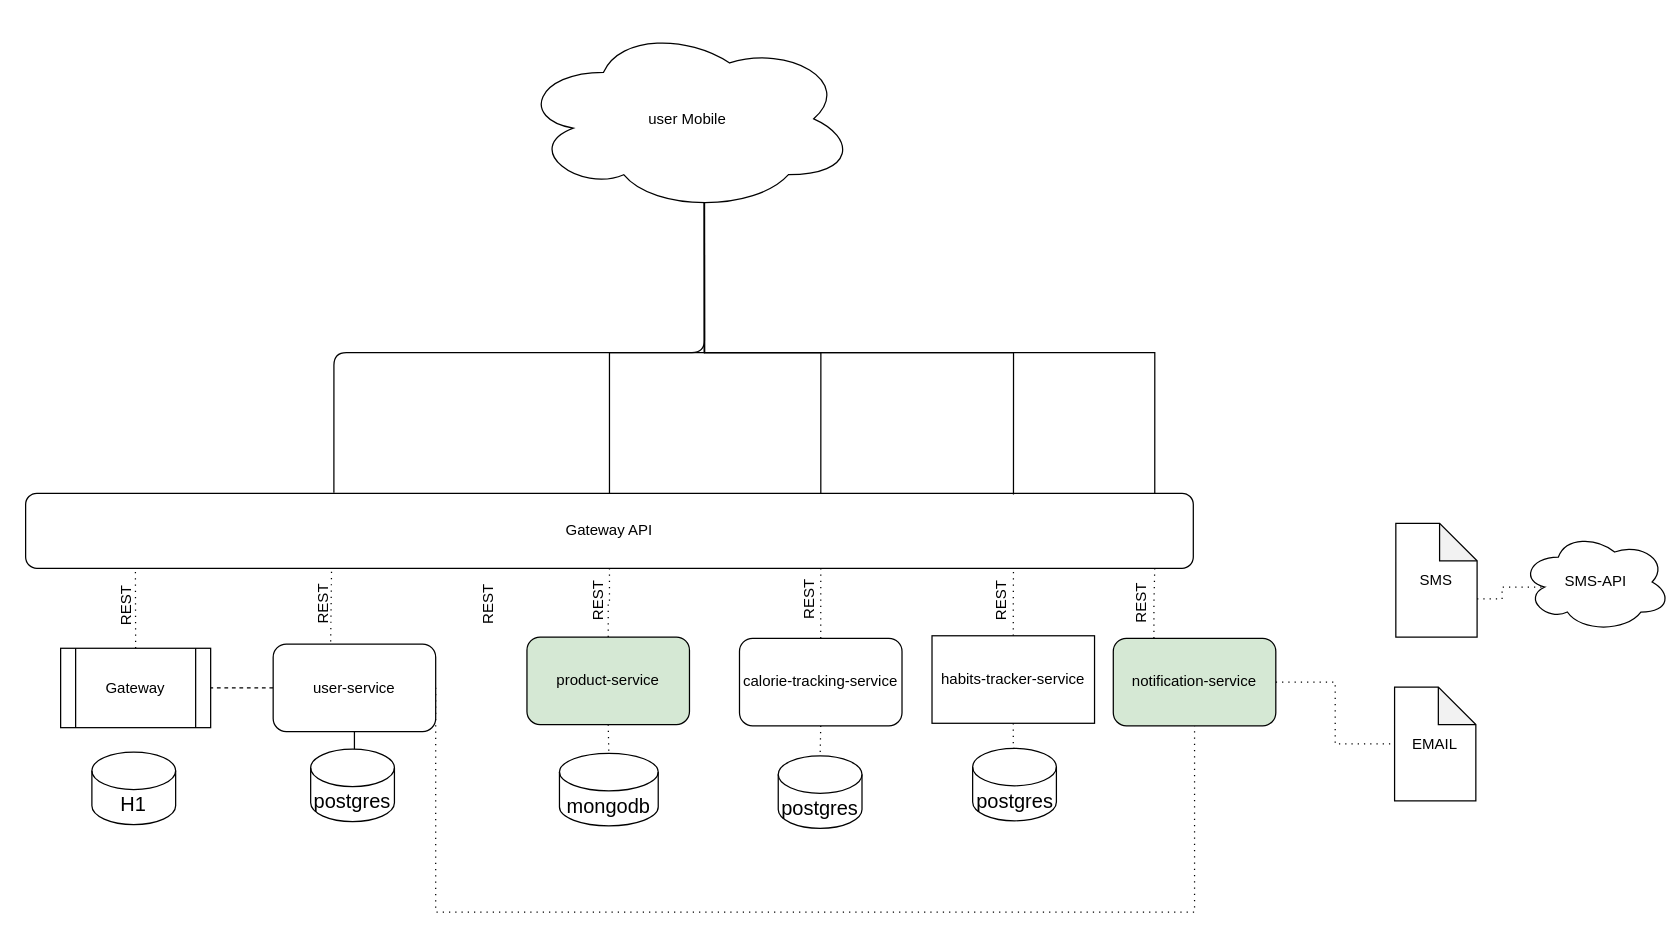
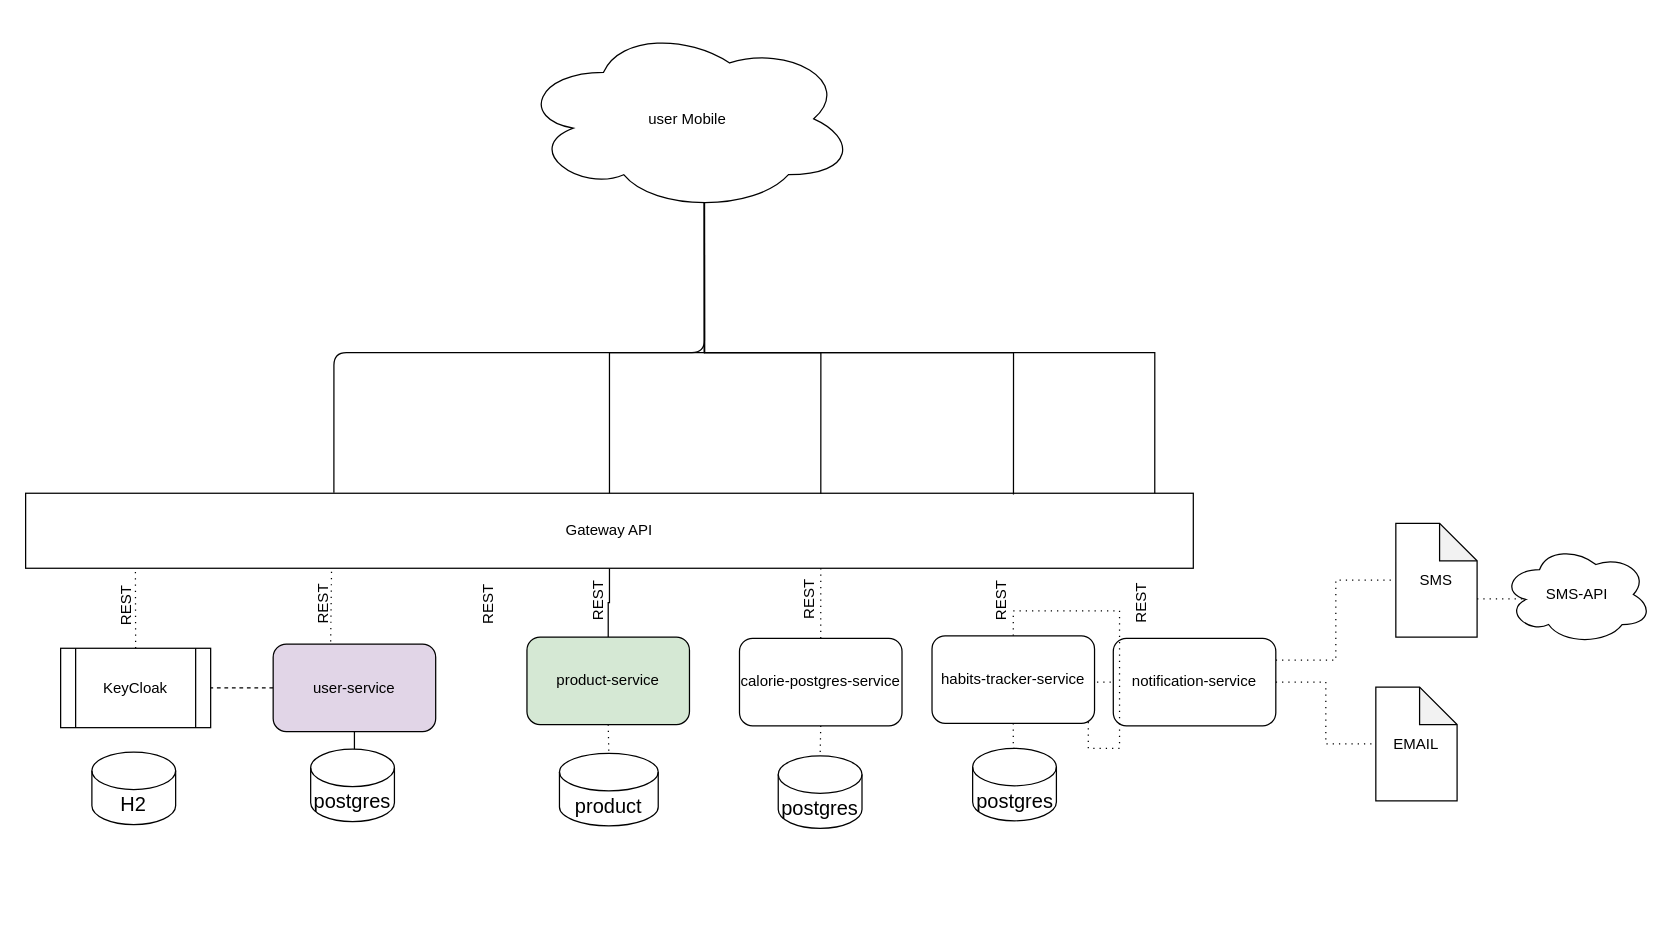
  <mxCell id="0" />
  <mxCell id="1" parent="0" />
- <mxCell id="2" style="edgeStyle=orthogonalEdgeStyle;rounded=0;orthogonalLoop=1;jettySize=auto;html=1;exitX=0.5;exitY=1;exitDx=0;exitDy=0;strokeWidth=1;startArrow=none;startFill=0;endArrow=none;endFill=0;dashed=1;dashPattern=1 4;" edge="1" parent="1" source="3" target="14"><mxGeometry relative="1" as="geometry" /></mxCell>
- <mxCell id="3" value="Gateway API" style="rounded=1;whiteSpace=wrap;html=1;" parent="1" vertex="1"><mxGeometry x="20" y="394" width="934" height="60" as="geometry" /></mxCell>
+ <mxCell id="2" style="edgeStyle=orthogonalEdgeStyle;rounded=0;orthogonalLoop=1;jettySize=auto;html=1;exitX=0.5;exitY=1;exitDx=0;exitDy=0;strokeWidth=1;startArrow=none;startFill=0;endArrow=none;endFill=0;dashed=0;dashPattern=1 4;" edge="1" parent="1" source="3" target="14"><mxGeometry relative="1" as="geometry" /></mxCell>
+ <mxCell id="3" value="Gateway API" style="whiteSpace=wrap;html=1;rounded=0;" parent="1" vertex="1"><mxGeometry x="20" y="394" width="934" height="60" as="geometry" /></mxCell>
  <mxCell id="4" style="edgeStyle=orthogonalEdgeStyle;rounded=1;orthogonalLoop=1;jettySize=auto;html=1;exitX=0.55;exitY=0.95;exitDx=0;exitDy=0;exitPerimeter=0;entryX=0.264;entryY=-0.006;entryDx=0;entryDy=0;entryPerimeter=0;endArrow=none;endFill=0;" parent="1" source="9" target="3" edge="1"><mxGeometry relative="1" as="geometry" /></mxCell>
  <mxCell id="5" style="edgeStyle=orthogonalEdgeStyle;rounded=0;orthogonalLoop=1;jettySize=auto;html=1;exitX=0.55;exitY=0.95;exitDx=0;exitDy=0;exitPerimeter=0;entryX=0.5;entryY=0;entryDx=0;entryDy=0;strokeWidth=1;startArrow=none;startFill=0;endArrow=none;endFill=0;" edge="1" parent="1" source="9" target="3"><mxGeometry relative="1" as="geometry" /></mxCell>
  <mxCell id="6" style="edgeStyle=orthogonalEdgeStyle;rounded=0;orthogonalLoop=1;jettySize=auto;html=1;exitX=0.55;exitY=0.95;exitDx=0;exitDy=0;exitPerimeter=0;entryX=0.681;entryY=0.008;entryDx=0;entryDy=0;entryPerimeter=0;strokeWidth=1;startArrow=none;startFill=0;endArrow=none;endFill=0;" edge="1" parent="1" source="9" target="3"><mxGeometry relative="1" as="geometry" /></mxCell>
  <mxCell id="7" style="edgeStyle=orthogonalEdgeStyle;rounded=0;orthogonalLoop=1;jettySize=auto;html=1;exitX=0.55;exitY=0.95;exitDx=0;exitDy=0;exitPerimeter=0;entryX=0.846;entryY=0.016;entryDx=0;entryDy=0;entryPerimeter=0;strokeWidth=1;startArrow=none;startFill=0;endArrow=none;endFill=0;" edge="1" parent="1" source="9" target="3"><mxGeometry relative="1" as="geometry" /></mxCell>
  <mxCell id="8" style="edgeStyle=orthogonalEdgeStyle;rounded=0;orthogonalLoop=1;jettySize=auto;html=1;exitX=0.55;exitY=0.95;exitDx=0;exitDy=0;exitPerimeter=0;entryX=0.967;entryY=0;entryDx=0;entryDy=0;entryPerimeter=0;strokeWidth=1;startArrow=none;startFill=0;endArrow=none;endFill=0;" edge="1" parent="1" source="9" target="3"><mxGeometry relative="1" as="geometry" /></mxCell>
  <mxCell id="9" value="user Mobile" style="ellipse;shape=cloud;whiteSpace=wrap;html=1;rounded=1;" parent="1" vertex="1"><mxGeometry x="415" y="20" width="269" height="149" as="geometry" /></mxCell>
- <mxCell id="10" value="Gateway" style="shape=process;whiteSpace=wrap;html=1;backgroundOutline=1;" parent="1" vertex="1"><mxGeometry x="48" y="518" width="120" height="63.5" as="geometry" /></mxCell>
+ <mxCell id="10" value="KeyCloak" style="shape=process;whiteSpace=wrap;html=1;backgroundOutline=1;" parent="1" vertex="1"><mxGeometry x="48" y="518" width="120" height="63.5" as="geometry" /></mxCell>
  <mxCell id="11" value="" style="endArrow=none;dashed=1;html=1;rounded=0;exitX=0;exitY=0.5;exitDx=0;exitDy=0;entryX=1;entryY=0.5;entryDx=0;entryDy=0;" parent="1" source="17" target="10" edge="1"><mxGeometry width="50" height="50" relative="1" as="geometry"><mxPoint x="584" y="624" as="sourcePoint" /><mxPoint y="550" as="targetPoint" x="114" /></mxGeometry></mxCell>
  <mxCell id="12" value="" style="endArrow=none;dashed=1;html=1;dashPattern=1 4;strokeWidth=1;rounded=0;exitX=0.5;exitY=0;exitDx=0;exitDy=0;entryX=0.094;entryY=0.992;entryDx=0;entryDy=0;entryPerimeter=0;" parent="1" source="10" target="3" edge="1"><mxGeometry width="50" height="50" relative="1" as="geometry"><mxPoint x="754" y="524" as="sourcePoint" /><mxPoint x="22" y="366" as="targetPoint" /></mxGeometry></mxCell>
  <mxCell id="13" style="edgeStyle=orthogonalEdgeStyle;rounded=0;orthogonalLoop=1;jettySize=auto;html=1;exitX=0.5;exitY=1;exitDx=0;exitDy=0;entryX=0.5;entryY=0;entryDx=0;entryDy=0;entryPerimeter=0;dashed=1;dashPattern=1 4;strokeWidth=1;startArrow=none;startFill=0;endArrow=none;endFill=0;" edge="1" parent="1" source="14" target="35"><mxGeometry relative="1" as="geometry" /></mxCell>
  <mxCell id="14" value="product-service" style="rounded=1;whiteSpace=wrap;html=1;fillColor=#d5e8d4;" parent="1" vertex="1"><mxGeometry x="421" y="509" width="130" height="70" as="geometry" /></mxCell>
  <mxCell id="15" style="edgeStyle=orthogonalEdgeStyle;rounded=0;orthogonalLoop=1;jettySize=auto;html=1;exitX=0.5;exitY=1;exitDx=0;exitDy=0;endArrow=none;endFill=0;startArrow=none;startFill=0;" edge="1" parent="1" source="17" target="22"><mxGeometry relative="1" as="geometry" /></mxCell>
- <mxCell id="16" style="edgeStyle=orthogonalEdgeStyle;rounded=0;orthogonalLoop=1;jettySize=auto;html=1;exitX=1;exitY=0.5;exitDx=0;exitDy=0;entryX=0.5;entryY=1;entryDx=0;entryDy=0;dashed=1;dashPattern=1 4;strokeWidth=1;startArrow=none;startFill=0;endArrow=none;endFill=0;" edge="1" parent="1" source="17" target="21"><mxGeometry relative="1" as="geometry"><Array as="points"><mxPoint x="348" y="729" /><mxPoint x="955" y="729" /></Array></mxGeometry></mxCell>
- <mxCell id="17" value="user-service" style="rounded=1;whiteSpace=wrap;html=1;" parent="1" vertex="1"><mxGeometry x="218" y="514.64" width="130" height="70" as="geometry" /></mxCell>
+ <mxCell id="17" value="user-service" style="rounded=1;whiteSpace=wrap;html=1;fillColor=#e1d5e7;" parent="1" vertex="1"><mxGeometry x="218" y="514.64" width="130" height="70" as="geometry" /></mxCell>
+ <mxCell id="18" style="edgeStyle=orthogonalEdgeStyle;rounded=0;orthogonalLoop=1;jettySize=auto;html=1;exitX=1;exitY=0.25;exitDx=0;exitDy=0;entryX=0;entryY=0.5;entryDx=0;entryDy=0;entryPerimeter=0;dashed=1;dashPattern=1 4;strokeWidth=1;startArrow=none;startFill=0;endArrow=none;endFill=0;" edge="1" parent="1" source="21" target="38"><mxGeometry relative="1" as="geometry" /></mxCell>
  <mxCell id="19" style="edgeStyle=orthogonalEdgeStyle;rounded=0;orthogonalLoop=1;jettySize=auto;html=1;exitX=1;exitY=0.5;exitDx=0;exitDy=0;dashed=1;dashPattern=1 4;strokeWidth=1;startArrow=none;startFill=0;endArrow=none;endFill=0;" edge="1" parent="1" source="21" target="39"><mxGeometry relative="1" as="geometry" /></mxCell>
- <mxCell id="20" style="edgeStyle=orthogonalEdgeStyle;rounded=0;orthogonalLoop=1;jettySize=auto;html=1;exitX=0.25;exitY=0;exitDx=0;exitDy=0;entryX=0.967;entryY=0.986;entryDx=0;entryDy=0;entryPerimeter=0;dashed=1;dashPattern=1 4;strokeWidth=1;startArrow=none;startFill=0;endArrow=none;endFill=0;" edge="1" parent="1" source="21" target="3"><mxGeometry relative="1" as="geometry" /></mxCell>
- <mxCell id="21" value="notification-service" style="rounded=1;whiteSpace=wrap;html=1;fillColor=#d5e8d4;" parent="1" vertex="1"><mxGeometry x="890" y="510" width="130" height="70" as="geometry" /></mxCell>
+ <mxCell id="21" value="notification-service" style="rounded=1;whiteSpace=wrap;html=1;" parent="1" vertex="1"><mxGeometry x="890" y="510" width="130" height="70" as="geometry" /></mxCell>
  <mxCell id="22" value="postgres" style="shape=cylinder3;whiteSpace=wrap;html=1;boundedLbl=1;backgroundOutline=1;size=15;fontSize=16;" parent="1" vertex="1"><mxGeometry x="248" y="598.64" width="67" height="58" as="geometry" /></mxCell>
  <mxCell id="23" style="edgeStyle=orthogonalEdgeStyle;rounded=0;orthogonalLoop=1;jettySize=auto;html=1;exitX=0.5;exitY=1;exitDx=0;exitDy=0;dashed=1;dashPattern=1 4;strokeWidth=1;startArrow=none;startFill=0;endArrow=none;endFill=0;" edge="1" parent="1" source="25" target="34"><mxGeometry relative="1" as="geometry" /></mxCell>
- <mxCell id="24" style="edgeStyle=orthogonalEdgeStyle;rounded=0;orthogonalLoop=1;jettySize=auto;html=1;exitX=0.5;exitY=0;exitDx=0;exitDy=0;entryX=0.846;entryY=1;entryDx=0;entryDy=0;entryPerimeter=0;dashed=1;dashPattern=1 4;strokeWidth=1;startArrow=none;startFill=0;endArrow=none;endFill=0;" edge="1" parent="1" source="25" target="3"><mxGeometry relative="1" as="geometry" /></mxCell>
- <mxCell id="25" value="habits-tracker-service" style="whiteSpace=wrap;html=1;rounded=0;" parent="1" vertex="1"><mxGeometry x="745" y="508" width="130" height="70" as="geometry" /></mxCell>
+ <mxCell id="24" style="edgeStyle=orthogonalEdgeStyle;rounded=0;orthogonalLoop=1;jettySize=auto;html=1;exitX=0.5;exitY=0;exitDx=0;exitDy=0;dashed=1;dashPattern=1 4;strokeWidth=1;startArrow=none;startFill=0;endArrow=none;endFill=0;" edge="1" parent="1" source="25" target="21"><mxGeometry relative="1" as="geometry" /></mxCell>
+ <mxCell id="25" value="habits-tracker-service" style="rounded=1;whiteSpace=wrap;html=1;" parent="1" vertex="1"><mxGeometry x="745" y="508" width="130" height="70" as="geometry" /></mxCell>
  <mxCell id="26" style="edgeStyle=orthogonalEdgeStyle;rounded=0;orthogonalLoop=1;jettySize=auto;html=1;exitX=0.5;exitY=1;exitDx=0;exitDy=0;entryX=0.5;entryY=0;entryDx=0;entryDy=0;entryPerimeter=0;dashed=1;dashPattern=1 4;strokeWidth=1;startArrow=none;startFill=0;endArrow=none;endFill=0;" edge="1" parent="1" source="28" target="33"><mxGeometry relative="1" as="geometry" /></mxCell>
  <mxCell id="27" style="edgeStyle=orthogonalEdgeStyle;rounded=0;orthogonalLoop=1;jettySize=auto;html=1;exitX=0.5;exitY=0;exitDx=0;exitDy=0;entryX=0.681;entryY=0.983;entryDx=0;entryDy=0;entryPerimeter=0;dashed=1;dashPattern=1 4;strokeWidth=1;startArrow=none;startFill=0;endArrow=none;endFill=0;" edge="1" parent="1" source="28" target="3"><mxGeometry relative="1" as="geometry" /></mxCell>
- <mxCell id="28" value="calorie-tracking-service" style="rounded=1;whiteSpace=wrap;html=1;" parent="1" vertex="1"><mxGeometry x="591" y="510" width="130" height="70" as="geometry" /></mxCell>
+ <mxCell id="28" value="calorie-postgres-service" style="rounded=1;whiteSpace=wrap;html=1;" parent="1" vertex="1"><mxGeometry x="591" y="510" width="130" height="70" as="geometry" /></mxCell>
  <mxCell id="29" style="edgeStyle=none;curved=1;rounded=0;orthogonalLoop=1;jettySize=auto;html=1;entryX=0.262;entryY=0.996;entryDx=0;entryDy=0;entryPerimeter=0;fontSize=12;startSize=8;endSize=8;dashed=1;dashPattern=1 4;startArrow=none;startFill=0;endArrow=none;endFill=0;" parent="1" target="3" edge="1"><mxGeometry relative="1" as="geometry"><mxPoint x="264" y="512.64" as="sourcePoint" /><mxPoint x="264.414" y="454" as="targetPoint" /></mxGeometry></mxCell>
  <mxCell id="30" value="REST" style="text;html=1;strokeColor=none;fillColor=none;align=center;verticalAlign=middle;whiteSpace=wrap;rounded=0;rotation=-90;" parent="1" vertex="1"><mxGeometry x="233" y="477.64" width="50" height="10" as="geometry" /></mxCell>
  <mxCell id="31" value="REST" style="text;html=1;strokeColor=none;fillColor=none;align=center;verticalAlign=middle;whiteSpace=wrap;rounded=0;rotation=-90;" vertex="1" parent="1"><mxGeometry x="76" y="479" width="50" height="10" as="geometry" /></mxCell>
- <mxCell id="32" value="H1" style="shape=cylinder3;whiteSpace=wrap;html=1;boundedLbl=1;backgroundOutline=1;size=15;fontSize=16;" vertex="1" parent="1"><mxGeometry x="73" y="601" width="67" height="58" as="geometry" /></mxCell>
+ <mxCell id="32" value="H2" style="shape=cylinder3;whiteSpace=wrap;html=1;boundedLbl=1;backgroundOutline=1;size=15;fontSize=16;" vertex="1" parent="1"><mxGeometry x="73" y="601" width="67" height="58" as="geometry" /></mxCell>
  <mxCell id="33" value="postgres" style="shape=cylinder3;whiteSpace=wrap;html=1;boundedLbl=1;backgroundOutline=1;size=15;fontSize=16;" vertex="1" parent="1"><mxGeometry x="622" y="604" width="67" height="58" as="geometry" /></mxCell>
  <mxCell id="34" value="postgres" style="shape=cylinder3;whiteSpace=wrap;html=1;boundedLbl=1;backgroundOutline=1;size=15;fontSize=16;" vertex="1" parent="1"><mxGeometry x="777.5" y="598" width="67" height="58" as="geometry" /></mxCell>
- <mxCell id="35" value="mongodb" style="shape=cylinder3;whiteSpace=wrap;html=1;boundedLbl=1;backgroundOutline=1;size=15;fontSize=16;" vertex="1" parent="1"><mxGeometry x="447" y="602" width="79" height="58" as="geometry" /></mxCell>
+ <mxCell id="35" value="product" style="shape=cylinder3;whiteSpace=wrap;html=1;boundedLbl=1;backgroundOutline=1;size=15;fontSize=16;" vertex="1" parent="1"><mxGeometry x="447" y="602" width="79" height="58" as="geometry" /></mxCell>
  <mxCell id="36" value="REST" style="text;html=1;strokeColor=none;fillColor=none;align=center;verticalAlign=middle;whiteSpace=wrap;rounded=0;rotation=-90;" vertex="1" parent="1"><mxGeometry x="453" y="475" width="50" height="10" as="geometry" /></mxCell>
  <mxCell id="37" style="edgeStyle=orthogonalEdgeStyle;rounded=0;orthogonalLoop=1;jettySize=auto;html=1;exitX=0;exitY=0;exitDx=65;exitDy=60.5;exitPerimeter=0;entryX=0.16;entryY=0.55;entryDx=0;entryDy=0;entryPerimeter=0;dashed=1;dashPattern=1 4;strokeWidth=1;startArrow=none;startFill=0;endArrow=none;endFill=0;" edge="1" parent="1" source="38" target="44"><mxGeometry relative="1" as="geometry" /></mxCell>
  <mxCell id="38" value="SMS" style="shape=note;whiteSpace=wrap;html=1;backgroundOutline=1;darkOpacity=0.05;" vertex="1" parent="1"><mxGeometry x="1116" y="418" width="65" height="91" as="geometry" /></mxCell>
- <mxCell id="39" value="EMAIL" style="shape=note;whiteSpace=wrap;html=1;backgroundOutline=1;darkOpacity=0.05;" vertex="1" parent="1"><mxGeometry x="1115" y="549" width="65" height="91" as="geometry" /></mxCell>
+ <mxCell id="39" value="EMAIL" style="shape=note;whiteSpace=wrap;html=1;backgroundOutline=1;darkOpacity=0.05;" vertex="1" parent="1"><mxGeometry x="1100" y="549" width="65" height="91" as="geometry" /></mxCell>
  <mxCell id="40" value="REST" style="text;html=1;strokeColor=none;fillColor=none;align=center;verticalAlign=middle;whiteSpace=wrap;rounded=0;rotation=-90;" vertex="1" parent="1"><mxGeometry x="365" y="478" width="50" height="10" as="geometry" /></mxCell>
  <mxCell id="41" value="REST" style="text;html=1;strokeColor=none;fillColor=none;align=center;verticalAlign=middle;whiteSpace=wrap;rounded=0;rotation=-90;" vertex="1" parent="1"><mxGeometry x="622" y="474" width="50" height="10" as="geometry" /></mxCell>
  <mxCell id="42" value="REST" style="text;html=1;strokeColor=none;fillColor=none;align=center;verticalAlign=middle;whiteSpace=wrap;rounded=0;rotation=-90;" vertex="1" parent="1"><mxGeometry x="776" y="475" width="50" height="10" as="geometry" /></mxCell>
  <mxCell id="43" value="REST" style="text;html=1;strokeColor=none;fillColor=none;align=center;verticalAlign=middle;whiteSpace=wrap;rounded=0;rotation=-90;" vertex="1" parent="1"><mxGeometry x="888" y="477" width="50" height="10" as="geometry" /></mxCell>
- <mxCell id="44" value="SMS-API" style="ellipse;shape=cloud;whiteSpace=wrap;html=1;" vertex="1" parent="1"><mxGeometry x="1216" y="425" width="120" height="80" as="geometry" /></mxCell>
+ <mxCell id="44" value="SMS-API" style="ellipse;shape=cloud;whiteSpace=wrap;html=1;" vertex="1" parent="1"><mxGeometry x="1201" y="435" width="120" height="80" as="geometry" /></mxCell>
